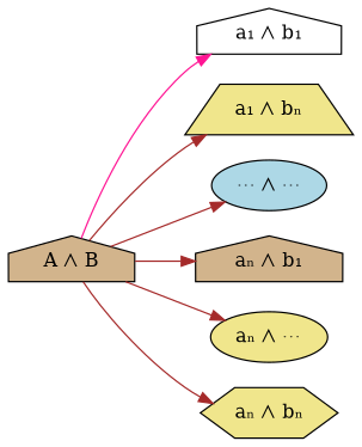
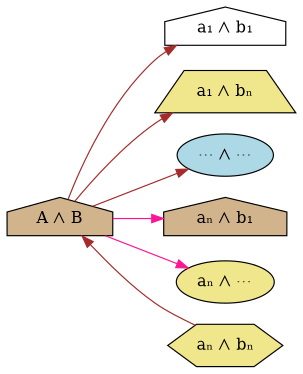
  digraph {
    rankdir=LR
    node [fillcolor=khaki shape=house style=filled]
    edge [color=brown]
    n1 [fillcolor=tan label="A ⋀ B"]
    n2 [fillcolor=white label="a₁ ⋀ b₁"]
    n3 [label="a₁ ⋀ bₙ" shape=trapezium]
    n4 [fillcolor=lightblue label="⋯ ⋀ ⋯" shape=ellipse]
    n5 [fillcolor=tan label="aₙ ⋀ b₁"]
    n6 [label="aₙ ⋀ ⋯" shape=ellipse]
    n7 [label="aₙ ⋀ bₙ" shape=hexagon]
-   n1 -> n2 [color=deeppink]
+   n1 -> n2
    n1 -> n3
    n1 -> n4
-   n1 -> n5
-   n1 -> n6
-   n1 -> n7
+   n1 -> n5 [color=deeppink]
+   n1 -> n6 [color=deeppink]
+   n7 -> n1
  }
